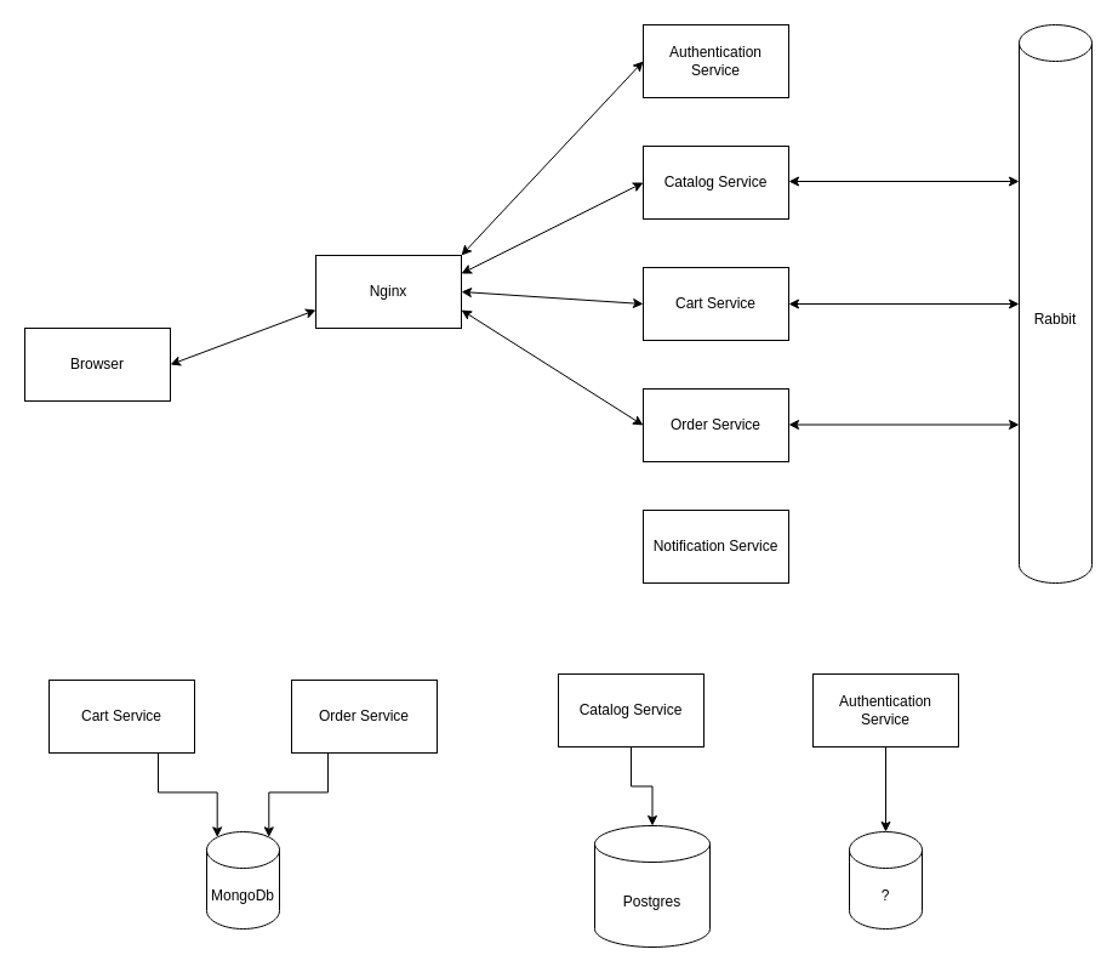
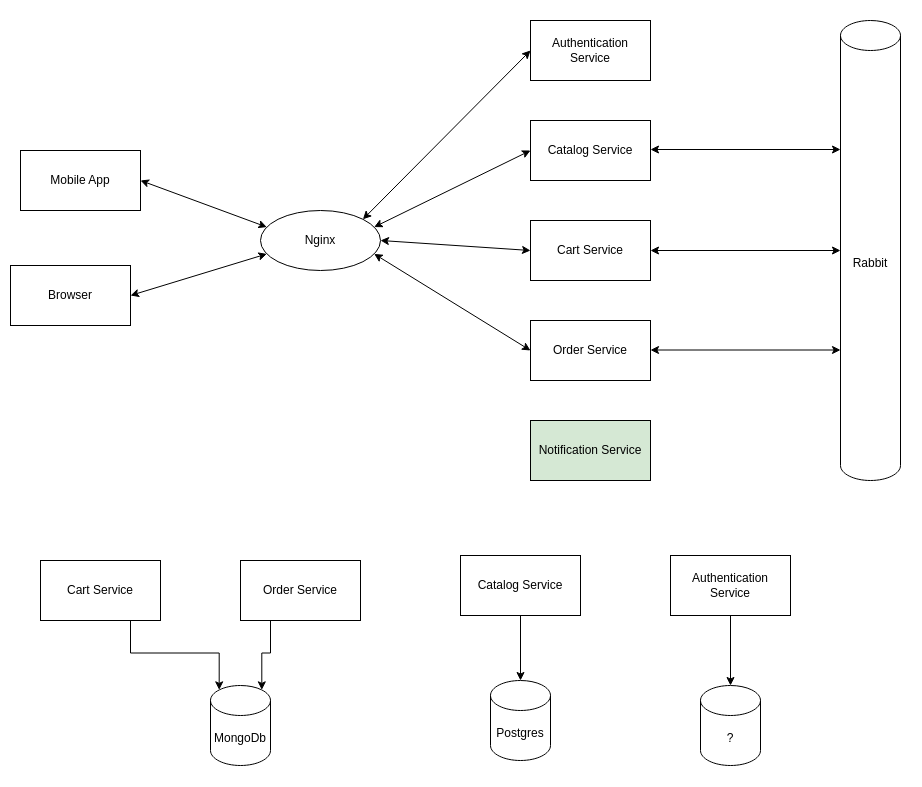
  <mxCell id="0" />
  <mxCell id="1" parent="0" />
- <mxCell id="2" value="Browser" style="rounded=0;whiteSpace=wrap;html=1;" vertex="1" parent="1"><mxGeometry x="20" y="270" width="120" height="60" as="geometry" /></mxCell>
- <mxCell id="4" value="Nginx" style="rounded=0;whiteSpace=wrap;html=1;" vertex="1" parent="1"><mxGeometry x="260" y="210" width="120" height="60" as="geometry" /></mxCell>
+ <mxCell id="2" value="Browser" style="rounded=0;whiteSpace=wrap;html=1;" vertex="1" parent="1"><mxGeometry x="10" y="265" width="120" height="60" as="geometry" /></mxCell>
+ <mxCell id="3" value="Mobile App" style="rounded=0;whiteSpace=wrap;html=1;" vertex="1" parent="1"><mxGeometry x="20" y="150" width="120" height="60" as="geometry" /></mxCell>
+ <mxCell id="4" value="Nginx" style="ellipse;whiteSpace=wrap;html=1;" vertex="1" parent="1"><mxGeometry x="260" y="210" width="120" height="60" as="geometry" /></mxCell>
  <mxCell id="5" value="Authentication Service" style="rounded=0;whiteSpace=wrap;html=1;" vertex="1" parent="1"><mxGeometry x="530" y="20" width="120" height="60" as="geometry" /></mxCell>
  <mxCell id="6" value="Catalog Service" style="rounded=0;whiteSpace=wrap;html=1;" vertex="1" parent="1"><mxGeometry x="530" y="120" width="120" height="60" as="geometry" /></mxCell>
  <mxCell id="7" value="Cart Service" style="rounded=0;whiteSpace=wrap;html=1;" vertex="1" parent="1"><mxGeometry x="530" y="220" width="120" height="60" as="geometry" /></mxCell>
  <mxCell id="8" value="Order Service" style="rounded=0;whiteSpace=wrap;html=1;" vertex="1" parent="1"><mxGeometry x="530" y="320" width="120" height="60" as="geometry" /></mxCell>
- <mxCell id="9" value="Notification Service" style="rounded=0;whiteSpace=wrap;html=1;" vertex="1" parent="1"><mxGeometry x="530" y="420" width="120" height="60" as="geometry" /></mxCell>
+ <mxCell id="9" value="Notification Service" style="rounded=0;whiteSpace=wrap;html=1;fillColor=#d5e8d4;" vertex="1" parent="1"><mxGeometry x="530" y="420" width="120" height="60" as="geometry" /></mxCell>
  <mxCell id="10" value="Rabbit" style="shape=cylinder3;whiteSpace=wrap;html=1;boundedLbl=1;backgroundOutline=1;size=15;" vertex="1" parent="1"><mxGeometry x="840" y="20" width="60" height="460" as="geometry" /></mxCell>
+ <mxCell id="11" value="" style="endArrow=classic;startArrow=classic;html=1;rounded=0;exitX=1;exitY=0.5;exitDx=0;exitDy=0;entryX=0;entryY=0.25;entryDx=0;entryDy=0;" edge="1" parent="1" source="3" target="4"><mxGeometry width="50" height="50" relative="1" as="geometry"><mxPoint x="180" y="170" as="sourcePoint" /><mxPoint x="230" y="120" as="targetPoint" /></mxGeometry></mxCell>
  <mxCell id="12" value="" style="endArrow=classic;startArrow=classic;html=1;rounded=0;exitX=1;exitY=0.5;exitDx=0;exitDy=0;entryX=0;entryY=0.75;entryDx=0;entryDy=0;" edge="1" parent="1" source="2" target="4"><mxGeometry width="50" height="50" relative="1" as="geometry"><mxPoint x="200" y="370" as="sourcePoint" /><mxPoint x="250" y="320" as="targetPoint" /></mxGeometry></mxCell>
  <mxCell id="13" value="" style="endArrow=classic;startArrow=classic;html=1;rounded=0;exitX=1;exitY=0.5;exitDx=0;exitDy=0;entryX=0;entryY=0.5;entryDx=0;entryDy=0;" edge="1" parent="1" source="4" target="7"><mxGeometry width="50" height="50" relative="1" as="geometry"><mxPoint x="400" y="250" as="sourcePoint" /><mxPoint x="450" y="200" as="targetPoint" /></mxGeometry></mxCell>
  <mxCell id="14" value="" style="endArrow=classic;startArrow=classic;html=1;rounded=0;exitX=1;exitY=0.25;exitDx=0;exitDy=0;entryX=0;entryY=0.5;entryDx=0;entryDy=0;" edge="1" parent="1" source="4" target="6"><mxGeometry width="50" height="50" relative="1" as="geometry"><mxPoint x="360" y="180" as="sourcePoint" /><mxPoint x="510" y="190" as="targetPoint" /></mxGeometry></mxCell>
  <mxCell id="15" value="" style="endArrow=classic;startArrow=classic;html=1;rounded=0;exitX=1;exitY=0;exitDx=0;exitDy=0;entryX=0;entryY=0.5;entryDx=0;entryDy=0;" edge="1" parent="1" source="4" target="5"><mxGeometry width="50" height="50" relative="1" as="geometry"><mxPoint x="350" y="100" as="sourcePoint" /><mxPoint x="500" y="110" as="targetPoint" /></mxGeometry></mxCell>
  <mxCell id="16" value="" style="endArrow=classic;startArrow=classic;html=1;rounded=0;exitX=1;exitY=0.5;exitDx=0;exitDy=0;entryX=0;entryY=0.5;entryDx=0;entryDy=0;entryPerimeter=0;" edge="1" parent="1" source="7" target="10"><mxGeometry width="50" height="50" relative="1" as="geometry"><mxPoint x="690" y="260" as="sourcePoint" /><mxPoint x="740" y="210" as="targetPoint" /></mxGeometry></mxCell>
  <mxCell id="17" value="" style="endArrow=classic;startArrow=classic;html=1;rounded=0;exitX=1;exitY=0.5;exitDx=0;exitDy=0;entryX=0;entryY=0.5;entryDx=0;entryDy=0;entryPerimeter=0;" edge="1" parent="1"><mxGeometry width="50" height="50" relative="1" as="geometry"><mxPoint x="650" y="349.5" as="sourcePoint" /><mxPoint x="840" y="349.5" as="targetPoint" /></mxGeometry></mxCell>
  <mxCell id="18" value="" style="endArrow=classic;startArrow=classic;html=1;rounded=0;exitX=1;exitY=0.5;exitDx=0;exitDy=0;entryX=0;entryY=0.5;entryDx=0;entryDy=0;entryPerimeter=0;" edge="1" parent="1"><mxGeometry width="50" height="50" relative="1" as="geometry"><mxPoint x="650" y="149" as="sourcePoint" /><mxPoint x="840" y="149" as="targetPoint" /></mxGeometry></mxCell>
  <mxCell id="19" value="" style="endArrow=classic;startArrow=classic;html=1;rounded=0;entryX=0;entryY=0.5;entryDx=0;entryDy=0;exitX=1;exitY=0.75;exitDx=0;exitDy=0;" edge="1" parent="1" source="4" target="8"><mxGeometry width="50" height="50" relative="1" as="geometry"><mxPoint x="380" y="340" as="sourcePoint" /><mxPoint x="430" y="290" as="targetPoint" /></mxGeometry></mxCell>
  <mxCell id="20" style="edgeStyle=orthogonalEdgeStyle;rounded=0;orthogonalLoop=1;jettySize=auto;html=1;exitX=0.75;exitY=1;exitDx=0;exitDy=0;entryX=0.145;entryY=0;entryDx=0;entryDy=4.35;entryPerimeter=0;" edge="1" parent="1" source="21" target="24"><mxGeometry relative="1" as="geometry" /></mxCell>
  <mxCell id="21" value="Cart Service" style="rounded=0;whiteSpace=wrap;html=1;" vertex="1" parent="1"><mxGeometry x="40" y="560" width="120" height="60" as="geometry" /></mxCell>
  <mxCell id="22" style="edgeStyle=orthogonalEdgeStyle;rounded=0;orthogonalLoop=1;jettySize=auto;html=1;exitX=0.25;exitY=1;exitDx=0;exitDy=0;entryX=0.855;entryY=0;entryDx=0;entryDy=4.35;entryPerimeter=0;" edge="1" parent="1" source="23" target="24"><mxGeometry relative="1" as="geometry" /></mxCell>
  <mxCell id="23" value="Order Service" style="rounded=0;whiteSpace=wrap;html=1;" vertex="1" parent="1"><mxGeometry x="240" y="560" width="120" height="60" as="geometry" /></mxCell>
- <mxCell id="24" value="MongoDb" style="shape=cylinder3;whiteSpace=wrap;html=1;boundedLbl=1;backgroundOutline=1;size=15;" vertex="1" parent="1"><mxGeometry x="170" y="685" width="60" height="80" as="geometry" /></mxCell>
+ <mxCell id="24" value="MongoDb" style="shape=cylinder3;whiteSpace=wrap;html=1;boundedLbl=1;backgroundOutline=1;size=15;" vertex="1" parent="1"><mxGeometry x="210" y="685" width="60" height="80" as="geometry" /></mxCell>
  <mxCell id="25" style="edgeStyle=orthogonalEdgeStyle;rounded=0;orthogonalLoop=1;jettySize=auto;html=1;exitX=0.5;exitY=1;exitDx=0;exitDy=0;entryX=0.5;entryY=0;entryDx=0;entryDy=0;entryPerimeter=0;" edge="1" parent="1" source="26" target="29"><mxGeometry relative="1" as="geometry" /></mxCell>
  <mxCell id="26" value="Catalog Service" style="rounded=0;whiteSpace=wrap;html=1;" vertex="1" parent="1"><mxGeometry x="460" y="555" width="120" height="60" as="geometry" /></mxCell>
  <mxCell id="27" style="edgeStyle=orthogonalEdgeStyle;rounded=0;orthogonalLoop=1;jettySize=auto;html=1;exitX=0.5;exitY=1;exitDx=0;exitDy=0;entryX=0.5;entryY=0;entryDx=0;entryDy=0;entryPerimeter=0;" edge="1" parent="1" source="28" target="30"><mxGeometry relative="1" as="geometry" /></mxCell>
  <mxCell id="28" value="Authentication Service" style="rounded=0;whiteSpace=wrap;html=1;" vertex="1" parent="1"><mxGeometry x="670" y="555" width="120" height="60" as="geometry" /></mxCell>
- <mxCell id="29" value="Postgres" style="shape=cylinder3;whiteSpace=wrap;html=1;boundedLbl=1;backgroundOutline=1;size=15;" vertex="1" parent="1"><mxGeometry x="490" y="680" width="95" height="100" as="geometry" /></mxCell>
+ <mxCell id="29" value="Postgres" style="shape=cylinder3;whiteSpace=wrap;html=1;boundedLbl=1;backgroundOutline=1;size=15;" vertex="1" parent="1"><mxGeometry x="490" y="680" width="60" height="80" as="geometry" /></mxCell>
  <mxCell id="30" value="?" style="shape=cylinder3;whiteSpace=wrap;html=1;boundedLbl=1;backgroundOutline=1;size=15;" vertex="1" parent="1"><mxGeometry x="700" y="685" width="60" height="80" as="geometry" /></mxCell>
